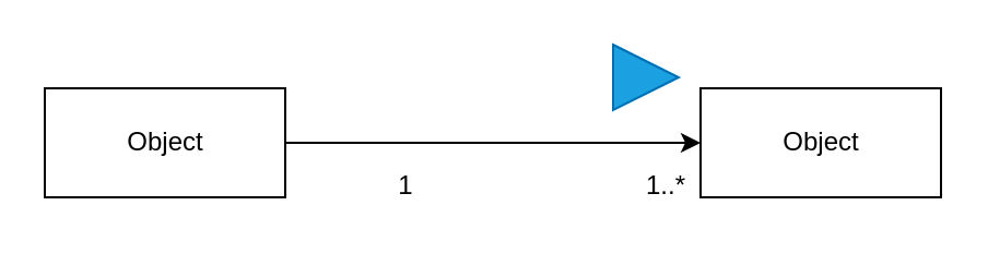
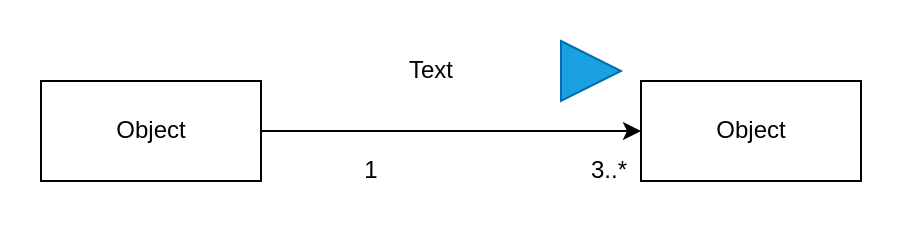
  <mxCell id="0" />
  <mxCell id="1" parent="0" />
  <mxCell id="2" style="edgeStyle=none;html=1;exitX=1;exitY=0.5;exitDx=0;exitDy=0;entryX=0;entryY=0.5;entryDx=0;entryDy=0;" edge="1" parent="1" source="3" target="4"><mxGeometry relative="1" as="geometry" /></mxCell>
  <mxCell id="3" value="Object" style="html=1;" vertex="1" parent="1"><mxGeometry x="20" y="40" width="110" height="50" as="geometry" /></mxCell>
  <mxCell id="4" value="Object" style="html=1;" vertex="1" parent="1"><mxGeometry x="320" y="40" width="110" height="50" as="geometry" /></mxCell>
  <mxCell id="5" value="" style="triangle;whiteSpace=wrap;html=1;fillColor=#1ba1e2;fontColor=#ffffff;strokeColor=#006EAF;" vertex="1" parent="1"><mxGeometry x="280" y="20" width="30" height="30" as="geometry" /></mxCell>
+ <mxCell id="6" value="Text" style="text;html=1;align=center;verticalAlign=middle;resizable=0;points=[];autosize=1;strokeColor=none;fillColor=none;" vertex="1" parent="1"><mxGeometry x="190" y="20" width="50" height="30" as="geometry" /></mxCell>
  <mxCell id="7" value="1" style="text;html=1;align=center;verticalAlign=middle;resizable=0;points=[];autosize=1;strokeColor=none;fillColor=none;" vertex="1" parent="1"><mxGeometry x="170" y="70" width="30" height="30" as="geometry" /></mxCell>
- <mxCell id="8" value="1..*" style="text;html=1;align=center;verticalAlign=middle;resizable=0;points=[];autosize=1;strokeColor=none;fillColor=none;" vertex="1" parent="1"><mxGeometry x="284" y="70" width="40" height="30" as="geometry" /></mxCell>
+ <mxCell id="8" value="3..*" style="text;html=1;align=center;verticalAlign=middle;resizable=0;points=[];autosize=1;strokeColor=none;fillColor=none;" vertex="1" parent="1"><mxGeometry x="284" y="70" width="40" height="30" as="geometry" /></mxCell>
